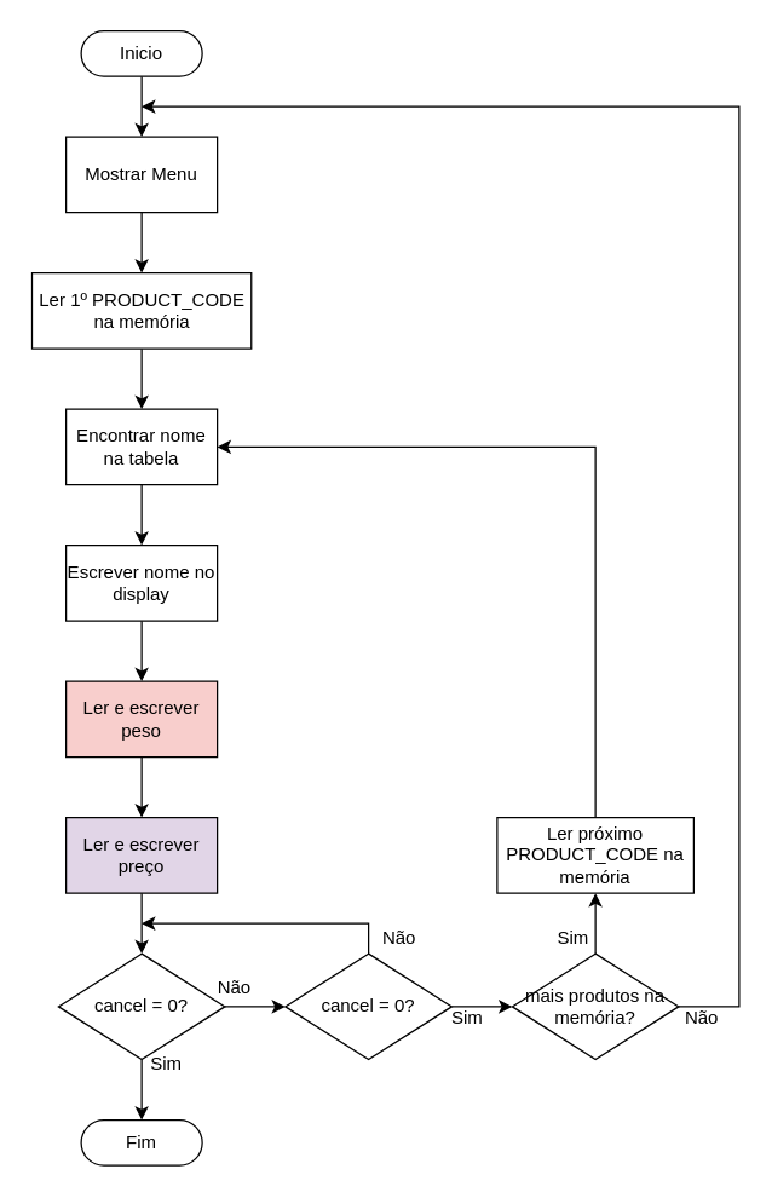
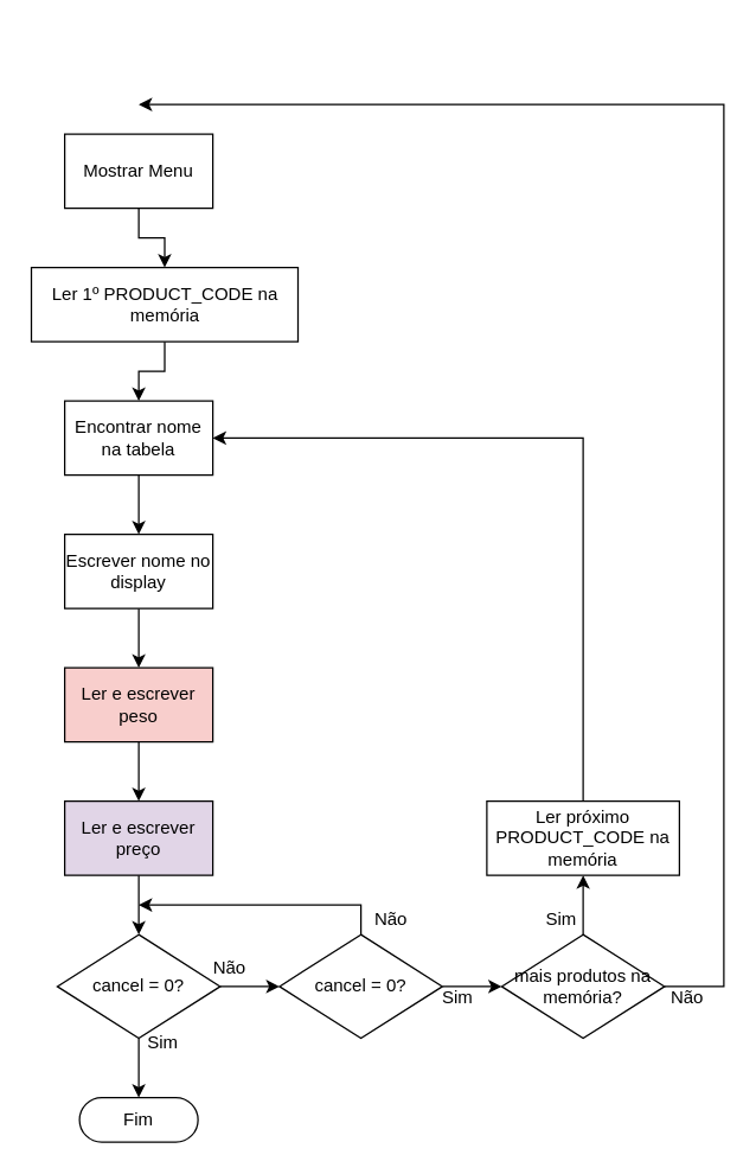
  <mxCell id="0" />
  <mxCell id="1" parent="0" />
- <mxCell id="2" style="edgeStyle=orthogonalEdgeStyle;rounded=0;orthogonalLoop=1;jettySize=auto;html=1;exitX=0.5;exitY=0.5;exitDx=0;exitDy=15;exitPerimeter=0;entryX=0.5;entryY=0;entryDx=0;entryDy=0;" edge="1" parent="1" source="3" target="5"><mxGeometry relative="1" as="geometry" /></mxCell>
- <mxCell id="3" value="Inicio" style="html=1;dashed=0;whiteSpace=wrap;shape=mxgraph.dfd.start" vertex="1" parent="1"><mxGeometry x="53" width="80" height="30" as="geometry" y="20" /></mxCell>
  <mxCell id="4" style="edgeStyle=orthogonalEdgeStyle;rounded=0;orthogonalLoop=1;jettySize=auto;html=1;exitX=0.5;exitY=1;exitDx=0;exitDy=0;" edge="1" parent="1" source="5" target="7"><mxGeometry relative="1" as="geometry" /></mxCell>
  <mxCell id="5" value="Mostrar Menu" style="html=1;dashed=0;whiteSpace=wrap;" vertex="1" parent="1"><mxGeometry x="43" y="90" width="100" height="50" as="geometry" /></mxCell>
  <mxCell id="6" style="edgeStyle=orthogonalEdgeStyle;rounded=0;orthogonalLoop=1;jettySize=auto;html=1;exitX=0.5;exitY=1;exitDx=0;exitDy=0;entryX=0.5;entryY=0;entryDx=0;entryDy=0;" edge="1" parent="1" source="7" target="9"><mxGeometry relative="1" as="geometry" /></mxCell>
- <mxCell id="7" value="Ler 1º PRODUCT_CODE na memória" style="html=1;dashed=0;whiteSpace=wrap;" vertex="1" parent="1"><mxGeometry x="20.5" y="180" width="145" height="50" as="geometry" /></mxCell>
+ <mxCell id="7" value="Ler 1º PRODUCT_CODE na memória" style="html=1;dashed=0;whiteSpace=wrap;" vertex="1" parent="1"><mxGeometry x="20.5" y="180" width="180" height="50" as="geometry" /></mxCell>
  <mxCell id="8" style="edgeStyle=orthogonalEdgeStyle;rounded=0;orthogonalLoop=1;jettySize=auto;html=1;exitX=0.5;exitY=1;exitDx=0;exitDy=0;entryX=0.5;entryY=0;entryDx=0;entryDy=0;" edge="1" parent="1" source="9" target="11"><mxGeometry relative="1" as="geometry" /></mxCell>
  <mxCell id="9" value="Encontrar nome na tabela" style="html=1;dashed=0;whiteSpace=wrap;" vertex="1" parent="1"><mxGeometry x="43" y="270" width="100" height="50" as="geometry" /></mxCell>
  <mxCell id="10" style="edgeStyle=orthogonalEdgeStyle;rounded=0;orthogonalLoop=1;jettySize=auto;html=1;exitX=0.5;exitY=1;exitDx=0;exitDy=0;" edge="1" parent="1" source="11" target="13"><mxGeometry relative="1" as="geometry" /></mxCell>
  <mxCell id="11" value="Escrever nome no display" style="html=1;dashed=0;whiteSpace=wrap;" vertex="1" parent="1"><mxGeometry x="43" y="360" width="100" height="50" as="geometry" /></mxCell>
  <mxCell id="12" style="edgeStyle=orthogonalEdgeStyle;rounded=0;orthogonalLoop=1;jettySize=auto;html=1;exitX=0.5;exitY=1;exitDx=0;exitDy=0;entryX=0.5;entryY=0;entryDx=0;entryDy=0;" edge="1" parent="1" source="13" target="15"><mxGeometry relative="1" as="geometry" /></mxCell>
  <mxCell id="13" value="Ler e escrever peso" style="html=1;dashed=0;whiteSpace=wrap;fillColor=#f8cecc;" vertex="1" parent="1"><mxGeometry x="43" y="450" width="100" height="50" as="geometry" /></mxCell>
  <mxCell id="14" style="edgeStyle=orthogonalEdgeStyle;rounded=0;orthogonalLoop=1;jettySize=auto;html=1;exitX=0.5;exitY=1;exitDx=0;exitDy=0;" edge="1" parent="1" source="15" target="17"><mxGeometry relative="1" as="geometry" /></mxCell>
  <mxCell id="15" value="Ler e escrever preço" style="html=1;dashed=0;whiteSpace=wrap;fillColor=#e1d5e7;" vertex="1" parent="1"><mxGeometry x="43" y="540" width="100" height="50" as="geometry" /></mxCell>
  <mxCell id="16" style="edgeStyle=orthogonalEdgeStyle;rounded=0;orthogonalLoop=1;jettySize=auto;html=1;exitX=1;exitY=0.5;exitDx=0;exitDy=0;entryX=0;entryY=0.5;entryDx=0;entryDy=0;" edge="1" parent="1" source="17" target="22"><mxGeometry relative="1" as="geometry" /></mxCell>
  <mxCell id="17" value="cancel = 0?" style="shape=rhombus;html=1;dashed=0;whiteSpace=wrap;perimeter=rhombusPerimeter;" vertex="1" parent="1"><mxGeometry x="38" y="630" width="110" height="70" as="geometry" /></mxCell>
  <mxCell id="18" value="Fim" style="html=1;dashed=0;whiteSpace=wrap;shape=mxgraph.dfd.start" vertex="1" parent="1"><mxGeometry x="53" y="740" width="80" height="30" as="geometry" /></mxCell>
  <mxCell id="19" style="edgeStyle=orthogonalEdgeStyle;rounded=0;orthogonalLoop=1;jettySize=auto;html=1;exitX=0.5;exitY=1;exitDx=0;exitDy=0;entryX=0.5;entryY=0.5;entryDx=0;entryDy=-15;entryPerimeter=0;" edge="1" parent="1" source="17" target="18"><mxGeometry relative="1" as="geometry" /></mxCell>
  <mxCell id="20" style="edgeStyle=orthogonalEdgeStyle;rounded=0;orthogonalLoop=1;jettySize=auto;html=1;exitX=0.5;exitY=0;exitDx=0;exitDy=0;" edge="1" parent="1" source="22"><mxGeometry relative="1" as="geometry"><mxPoint x="93" y="610" as="targetPoint" /><Array as="points"><mxPoint x="243" y="610" /></Array></mxGeometry></mxCell>
  <mxCell id="21" style="edgeStyle=orthogonalEdgeStyle;rounded=0;orthogonalLoop=1;jettySize=auto;html=1;exitX=1;exitY=0.5;exitDx=0;exitDy=0;entryX=0;entryY=0.5;entryDx=0;entryDy=0;" edge="1" parent="1" source="22" target="27"><mxGeometry relative="1" as="geometry" /></mxCell>
  <mxCell id="22" value="cancel = 0?" style="shape=rhombus;html=1;dashed=0;whiteSpace=wrap;perimeter=rhombusPerimeter;" vertex="1" parent="1"><mxGeometry x="188" y="630" width="110" height="70" as="geometry" /></mxCell>
  <mxCell id="23" value="Não" style="text;html=1;align=center;verticalAlign=middle;resizable=0;points=[];autosize=1;strokeColor=none;fillColor=none;" vertex="1" parent="1"><mxGeometry x="129" y="638" width="50" height="30" as="geometry" /></mxCell>
  <mxCell id="24" value="Não" style="text;html=1;align=center;verticalAlign=middle;resizable=0;points=[];autosize=1;strokeColor=none;fillColor=none;" vertex="1" parent="1"><mxGeometry x="238" y="605" width="50" height="30" as="geometry" /></mxCell>
  <mxCell id="25" style="edgeStyle=orthogonalEdgeStyle;rounded=0;orthogonalLoop=1;jettySize=auto;html=1;exitX=1;exitY=0.5;exitDx=0;exitDy=0;" edge="1" parent="1" source="27"><mxGeometry relative="1" as="geometry"><mxPoint x="93" y="70" as="targetPoint" /><Array as="points"><mxPoint x="488" y="665" /><mxPoint x="488" y="70" /></Array></mxGeometry></mxCell>
  <mxCell id="26" style="edgeStyle=orthogonalEdgeStyle;rounded=0;orthogonalLoop=1;jettySize=auto;html=1;exitX=0.5;exitY=0;exitDx=0;exitDy=0;entryX=0.5;entryY=1;entryDx=0;entryDy=0;" edge="1" parent="1" source="27" target="30"><mxGeometry relative="1" as="geometry" /></mxCell>
  <mxCell id="27" value="mais produtos na memória?" style="shape=rhombus;html=1;dashed=0;whiteSpace=wrap;perimeter=rhombusPerimeter;" vertex="1" parent="1"><mxGeometry x="338" y="630" width="110" height="70" as="geometry" /></mxCell>
  <mxCell id="28" value="Não" style="text;html=1;align=center;verticalAlign=middle;resizable=0;points=[];autosize=1;strokeColor=none;fillColor=none;" vertex="1" parent="1"><mxGeometry x="438" y="658" width="50" height="30" as="geometry" /></mxCell>
  <mxCell id="29" style="edgeStyle=orthogonalEdgeStyle;rounded=0;orthogonalLoop=1;jettySize=auto;html=1;exitX=0.5;exitY=0;exitDx=0;exitDy=0;entryX=1;entryY=0.5;entryDx=0;entryDy=0;" edge="1" parent="1" source="30" target="9"><mxGeometry relative="1" as="geometry" /></mxCell>
  <mxCell id="30" value="Ler próximo PRODUCT_CODE na memória" style="html=1;dashed=0;whiteSpace=wrap;" vertex="1" parent="1"><mxGeometry x="328" y="540" width="130" height="50" as="geometry" /></mxCell>
  <mxCell id="31" value="Sim" style="text;html=1;align=center;verticalAlign=middle;resizable=0;points=[];autosize=1;strokeColor=none;fillColor=none;" vertex="1" parent="1"><mxGeometry x="89" y="688" width="40" height="30" as="geometry" /></mxCell>
  <mxCell id="32" value="Sim" style="text;html=1;align=center;verticalAlign=middle;resizable=0;points=[];autosize=1;strokeColor=none;fillColor=none;" vertex="1" parent="1"><mxGeometry x="288" y="658" width="40" height="30" as="geometry" /></mxCell>
  <mxCell id="33" value="Sim" style="text;html=1;align=center;verticalAlign=middle;resizable=0;points=[];autosize=1;strokeColor=none;fillColor=none;" vertex="1" parent="1"><mxGeometry x="358" y="605" width="40" height="30" as="geometry" /></mxCell>
